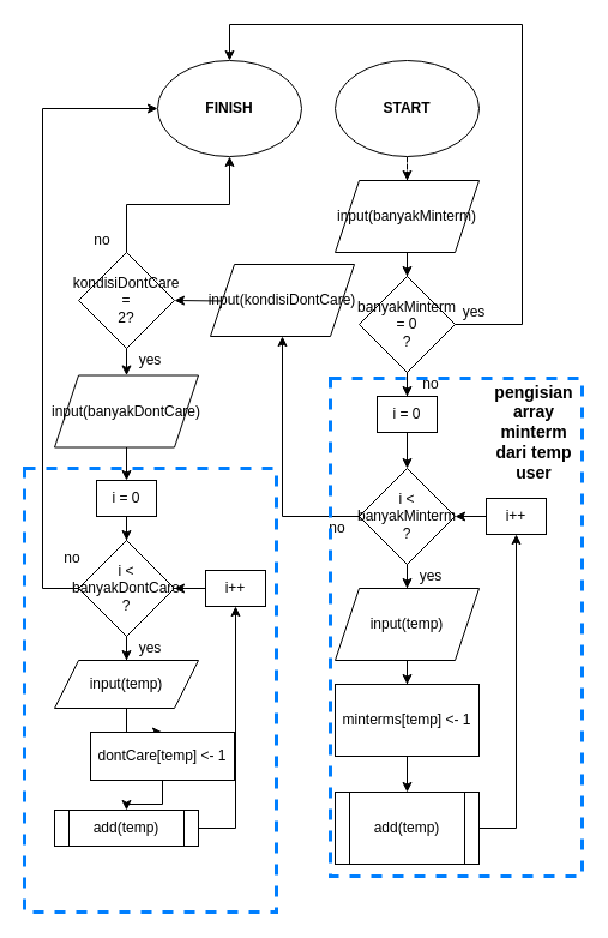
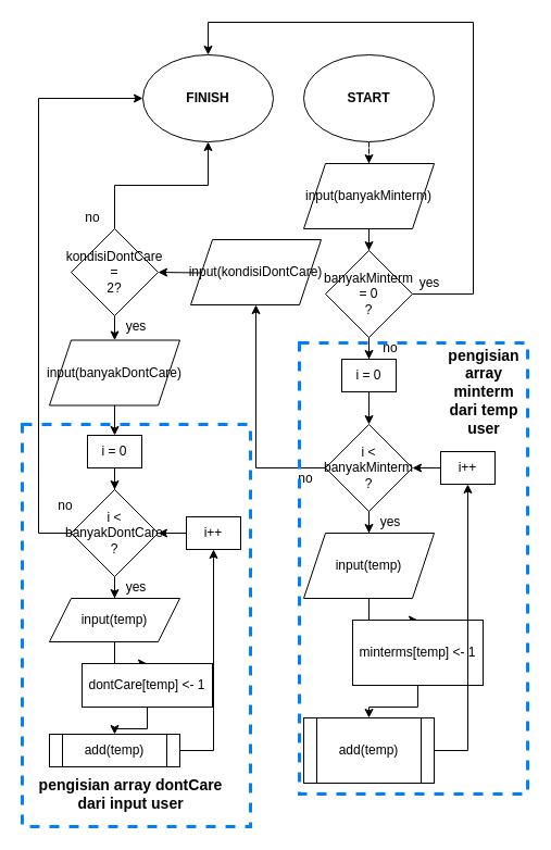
  <mxCell id="0" />
  <mxCell id="1" parent="0" />
  <mxCell id="2" value="" style="edgeStyle=orthogonalEdgeStyle;rounded=0;orthogonalLoop=1;jettySize=auto;html=1;dashed=1;" parent="1" source="3" target="6" edge="1"><mxGeometry relative="1" as="geometry" /></mxCell>
  <mxCell id="3" value="&lt;b&gt;START&lt;/b&gt;" style="ellipse;whiteSpace=wrap;html=1;" parent="1" vertex="1"><mxGeometry x="279" y="50" width="120" height="80" as="geometry" /></mxCell>
  <mxCell id="4" value="&lt;b&gt;FINISH&lt;/b&gt;" style="ellipse;whiteSpace=wrap;html=1;" parent="1" vertex="1"><mxGeometry x="131" y="50" width="120" height="80" as="geometry" /></mxCell>
  <mxCell id="5" value="" style="edgeStyle=orthogonalEdgeStyle;rounded=0;orthogonalLoop=1;jettySize=auto;html=1;" parent="1" source="6" target="9" edge="1"><mxGeometry relative="1" as="geometry" /></mxCell>
  <mxCell id="6" value="input(banyakMinterm)" style="shape=parallelogram;perimeter=parallelogramPerimeter;whiteSpace=wrap;html=1;fixedSize=1;" parent="1" vertex="1"><mxGeometry x="279" y="150" width="120" height="60" as="geometry" /></mxCell>
  <mxCell id="7" value="" style="edgeStyle=orthogonalEdgeStyle;rounded=0;orthogonalLoop=1;jettySize=auto;html=1;" parent="1" source="9" target="4" edge="1"><mxGeometry relative="1" as="geometry"><Array as="points"><mxPoint x="435" y="270" /><mxPoint x="435" y="20" /><mxPoint x="191" y="20" /></Array></mxGeometry></mxCell>
  <mxCell id="8" value="" style="edgeStyle=orthogonalEdgeStyle;rounded=0;orthogonalLoop=1;jettySize=auto;html=1;" parent="1" source="9" target="12" edge="1"><mxGeometry relative="1" as="geometry" /></mxCell>
  <mxCell id="9" value="banyakMinterm&lt;br&gt;= 0&lt;br&gt;?" style="rhombus;whiteSpace=wrap;html=1;" parent="1" vertex="1"><mxGeometry x="299" y="230" width="80" height="80" as="geometry" /></mxCell>
  <mxCell id="10" value="yes" style="text;html=1;strokeColor=none;fillColor=none;align=center;verticalAlign=middle;whiteSpace=wrap;rounded=0;" parent="1" vertex="1"><mxGeometry x="375" y="250" width="40" height="20" as="geometry" /></mxCell>
  <mxCell id="11" value="" style="edgeStyle=orthogonalEdgeStyle;rounded=0;orthogonalLoop=1;jettySize=auto;html=1;" parent="1" source="12" target="15" edge="1"><mxGeometry relative="1" as="geometry" /></mxCell>
  <mxCell id="12" value="i = 0" style="rounded=0;whiteSpace=wrap;html=1;" parent="1" vertex="1"><mxGeometry x="314" y="330" width="50" height="30" as="geometry" /></mxCell>
  <mxCell id="13" value="" style="edgeStyle=orthogonalEdgeStyle;rounded=0;orthogonalLoop=1;jettySize=auto;html=1;" parent="1" source="15" target="17" edge="1"><mxGeometry relative="1" as="geometry" /></mxCell>
  <mxCell id="14" value="" style="edgeStyle=orthogonalEdgeStyle;rounded=0;orthogonalLoop=1;jettySize=auto;html=1;" parent="1" source="15" target="25" edge="1"><mxGeometry relative="1" as="geometry" /></mxCell>
  <mxCell id="15" value="i &amp;lt; banyakMinterm&lt;br&gt;?" style="rhombus;whiteSpace=wrap;html=1;" parent="1" vertex="1"><mxGeometry x="299" y="390" width="80" height="80" as="geometry" /></mxCell>
  <mxCell id="16" value="" style="edgeStyle=orthogonalEdgeStyle;rounded=0;orthogonalLoop=1;jettySize=auto;html=1;" parent="1" source="17" target="19" edge="1"><mxGeometry relative="1" as="geometry" /></mxCell>
  <mxCell id="17" value="input(temp)" style="shape=parallelogram;perimeter=parallelogramPerimeter;whiteSpace=wrap;html=1;fixedSize=1;" parent="1" vertex="1"><mxGeometry x="279" y="490" width="120" height="60" as="geometry" /></mxCell>
  <mxCell id="18" value="" style="edgeStyle=orthogonalEdgeStyle;rounded=0;orthogonalLoop=1;jettySize=auto;html=1;" parent="1" source="19" target="21" edge="1"><mxGeometry relative="1" as="geometry" /></mxCell>
- <mxCell id="19" value="minterms[temp] &amp;lt;- 1" style="rounded=0;whiteSpace=wrap;html=1;" parent="1" vertex="1"><mxGeometry x="279" y="570" width="120" height="60" as="geometry" /></mxCell>
+ <mxCell id="19" value="minterms[temp] &amp;lt;- 1" style="rounded=0;whiteSpace=wrap;html=1;" parent="1" vertex="1"><mxGeometry x="324" y="570" width="120" height="60" as="geometry" /></mxCell>
  <mxCell id="20" style="edgeStyle=orthogonalEdgeStyle;rounded=0;orthogonalLoop=1;jettySize=auto;html=1;exitX=1;exitY=0.5;exitDx=0;exitDy=0;entryX=0.5;entryY=1;entryDx=0;entryDy=0;" parent="1" source="21" target="23" edge="1"><mxGeometry relative="1" as="geometry" /></mxCell>
  <mxCell id="21" value="add(temp)" style="shape=process;whiteSpace=wrap;html=1;backgroundOutline=1;" parent="1" vertex="1"><mxGeometry x="279" y="660" width="120" height="60" as="geometry" /></mxCell>
  <mxCell id="22" style="edgeStyle=orthogonalEdgeStyle;rounded=0;orthogonalLoop=1;jettySize=auto;html=1;exitX=0;exitY=0.5;exitDx=0;exitDy=0;entryX=1;entryY=0.5;entryDx=0;entryDy=0;" parent="1" source="23" target="15" edge="1"><mxGeometry relative="1" as="geometry" /></mxCell>
  <mxCell id="23" value="i++" style="rounded=0;whiteSpace=wrap;html=1;" parent="1" vertex="1"><mxGeometry x="405" y="415" width="50" height="30" as="geometry" /></mxCell>
  <mxCell id="24" value="" style="edgeStyle=orthogonalEdgeStyle;rounded=0;orthogonalLoop=1;jettySize=auto;html=1;" parent="1" target="28" edge="1"><mxGeometry relative="1" as="geometry"><mxPoint x="225" y="250" as="sourcePoint" /></mxGeometry></mxCell>
  <mxCell id="25" value="input(kondisiDontCare)" style="shape=parallelogram;perimeter=parallelogramPerimeter;whiteSpace=wrap;html=1;fixedSize=1;" parent="1" vertex="1"><mxGeometry x="175" y="220" width="120" height="60" as="geometry" /></mxCell>
  <mxCell id="26" value="" style="edgeStyle=orthogonalEdgeStyle;rounded=0;orthogonalLoop=1;jettySize=auto;html=1;" parent="1" source="28" target="30" edge="1"><mxGeometry relative="1" as="geometry" /></mxCell>
  <mxCell id="27" style="edgeStyle=orthogonalEdgeStyle;rounded=0;orthogonalLoop=1;jettySize=auto;html=1;exitX=0.5;exitY=0;exitDx=0;exitDy=0;entryX=0.5;entryY=1;entryDx=0;entryDy=0;" parent="1" source="28" target="4" edge="1"><mxGeometry relative="1" as="geometry" /></mxCell>
  <mxCell id="28" value="kondisiDontCare&lt;br&gt;=&lt;br&gt;2?" style="rhombus;whiteSpace=wrap;html=1;" parent="1" vertex="1"><mxGeometry x="65" y="210" width="80" height="80" as="geometry" /></mxCell>
  <mxCell id="29" value="" style="edgeStyle=orthogonalEdgeStyle;rounded=0;orthogonalLoop=1;jettySize=auto;html=1;" parent="1" source="30" target="32" edge="1"><mxGeometry relative="1" as="geometry" /></mxCell>
  <mxCell id="30" value="input(banyakDontCare)" style="shape=parallelogram;perimeter=parallelogramPerimeter;whiteSpace=wrap;html=1;fixedSize=1;" parent="1" vertex="1"><mxGeometry x="45" y="312.5" width="120" height="60" as="geometry" /></mxCell>
  <mxCell id="31" value="" style="edgeStyle=orthogonalEdgeStyle;rounded=0;orthogonalLoop=1;jettySize=auto;html=1;" parent="1" source="32" target="35" edge="1"><mxGeometry relative="1" as="geometry" /></mxCell>
  <mxCell id="32" value="i = 0" style="rounded=0;whiteSpace=wrap;html=1;" parent="1" vertex="1"><mxGeometry x="80" y="400" width="50" height="30" as="geometry" /></mxCell>
  <mxCell id="33" value="" style="edgeStyle=orthogonalEdgeStyle;rounded=0;orthogonalLoop=1;jettySize=auto;html=1;" parent="1" source="35" target="37" edge="1"><mxGeometry relative="1" as="geometry" /></mxCell>
  <mxCell id="34" style="edgeStyle=orthogonalEdgeStyle;rounded=0;orthogonalLoop=1;jettySize=auto;html=1;exitX=0;exitY=0.5;exitDx=0;exitDy=0;entryX=0;entryY=0.5;entryDx=0;entryDy=0;" edge="1" parent="1" source="35" target="4"><mxGeometry relative="1" as="geometry"><Array as="points"><mxPoint x="35" y="490" /><mxPoint x="35" y="90" /></Array></mxGeometry></mxCell>
  <mxCell id="35" value="i &amp;lt; banyakDontCare&lt;br&gt;?" style="rhombus;whiteSpace=wrap;html=1;" parent="1" vertex="1"><mxGeometry x="65" y="450" width="80" height="80" as="geometry" /></mxCell>
  <mxCell id="36" value="" style="edgeStyle=orthogonalEdgeStyle;rounded=0;orthogonalLoop=1;jettySize=auto;html=1;" parent="1" source="37" target="39" edge="1"><mxGeometry relative="1" as="geometry" /></mxCell>
  <mxCell id="37" value="input(temp)" style="shape=parallelogram;perimeter=parallelogramPerimeter;whiteSpace=wrap;html=1;fixedSize=1;" parent="1" vertex="1"><mxGeometry x="45" y="550" width="120" height="40" as="geometry" /></mxCell>
  <mxCell id="38" value="" style="edgeStyle=orthogonalEdgeStyle;rounded=0;orthogonalLoop=1;jettySize=auto;html=1;" parent="1" source="39" target="41" edge="1"><mxGeometry relative="1" as="geometry" /></mxCell>
  <mxCell id="39" value="dontCare[temp] &amp;lt;- 1" style="rounded=0;whiteSpace=wrap;html=1;" parent="1" vertex="1"><mxGeometry x="75" y="610" width="120" height="40" as="geometry" /></mxCell>
  <mxCell id="40" style="edgeStyle=orthogonalEdgeStyle;rounded=0;orthogonalLoop=1;jettySize=auto;html=1;exitX=1;exitY=0.5;exitDx=0;exitDy=0;entryX=0.5;entryY=1;entryDx=0;entryDy=0;" parent="1" source="41" target="43" edge="1"><mxGeometry relative="1" as="geometry" /></mxCell>
  <mxCell id="41" value="add(temp)" style="shape=process;whiteSpace=wrap;html=1;backgroundOutline=1;" parent="1" vertex="1"><mxGeometry x="45" y="675" width="120" height="30" as="geometry" /></mxCell>
  <mxCell id="42" style="edgeStyle=orthogonalEdgeStyle;rounded=0;orthogonalLoop=1;jettySize=auto;html=1;exitX=0;exitY=0.5;exitDx=0;exitDy=0;entryX=1;entryY=0.5;entryDx=0;entryDy=0;" parent="1" source="43" target="35" edge="1"><mxGeometry relative="1" as="geometry" /></mxCell>
  <mxCell id="43" value="i++" style="rounded=0;whiteSpace=wrap;html=1;" parent="1" vertex="1"><mxGeometry x="171" y="475" width="50" height="30" as="geometry" /></mxCell>
  <mxCell id="44" value="no" style="text;html=1;strokeColor=none;fillColor=none;align=center;verticalAlign=middle;whiteSpace=wrap;rounded=0;" parent="1" vertex="1"><mxGeometry x="339" y="310" width="40" height="20" as="geometry" /></mxCell>
  <mxCell id="45" value="yes" style="text;html=1;strokeColor=none;fillColor=none;align=center;verticalAlign=middle;whiteSpace=wrap;rounded=0;" parent="1" vertex="1"><mxGeometry x="105" y="290" width="40" height="20" as="geometry" /></mxCell>
  <mxCell id="46" value="no" style="text;html=1;strokeColor=none;fillColor=none;align=center;verticalAlign=middle;whiteSpace=wrap;rounded=0;" parent="1" vertex="1"><mxGeometry x="65" y="190" width="40" height="20" as="geometry" /></mxCell>
  <mxCell id="47" value="no" style="text;html=1;strokeColor=none;fillColor=none;align=center;verticalAlign=middle;whiteSpace=wrap;rounded=0;" parent="1" vertex="1"><mxGeometry x="40" y="455" width="40" height="20" as="geometry" /></mxCell>
  <mxCell id="48" value="yes" style="text;html=1;strokeColor=none;fillColor=none;align=center;verticalAlign=middle;whiteSpace=wrap;rounded=0;" parent="1" vertex="1"><mxGeometry x="105" y="530" width="40" height="20" as="geometry" /></mxCell>
  <mxCell id="49" value="yes" style="text;html=1;strokeColor=none;fillColor=none;align=center;verticalAlign=middle;whiteSpace=wrap;rounded=0;" parent="1" vertex="1"><mxGeometry x="339" y="470" width="40" height="20" as="geometry" /></mxCell>
  <mxCell id="50" value="no" style="text;html=1;strokeColor=none;fillColor=none;align=center;verticalAlign=middle;whiteSpace=wrap;rounded=0;" parent="1" vertex="1"><mxGeometry x="261" y="430" width="40" height="20" as="geometry" /></mxCell>
  <mxCell id="51" value="" style="rounded=0;whiteSpace=wrap;html=1;dashed=1;strokeWidth=3;strokeColor=#007FFF;fillColor=none;" vertex="1" parent="1"><mxGeometry x="275" y="315" width="210" height="415" as="geometry" /></mxCell>
  <mxCell id="52" value="&lt;b style=&quot;font-size: 14px&quot;&gt;pengisian array minterm&lt;br&gt;dari temp user&lt;br&gt;&lt;/b&gt;" style="text;html=1;strokeColor=none;fillColor=none;align=center;verticalAlign=middle;whiteSpace=wrap;rounded=0;dashed=1;" vertex="1" parent="1"><mxGeometry x="415" y="350" width="60" height="20" as="geometry" /></mxCell>
  <mxCell id="53" value="" style="rounded=0;whiteSpace=wrap;html=1;dashed=1;strokeWidth=3;strokeColor=#007FFF;fillColor=none;" vertex="1" parent="1"><mxGeometry x="20" y="390" width="210" height="370" as="geometry" /></mxCell>
+ <mxCell id="54" value="&lt;b style=&quot;font-size: 14px&quot;&gt;pengisian array dontCare&lt;br&gt;dari input user&lt;br&gt;&lt;/b&gt;" style="text;html=1;strokeColor=none;fillColor=none;align=center;verticalAlign=middle;whiteSpace=wrap;rounded=0;dashed=1;" vertex="1" parent="1"><mxGeometry x="20" y="720" width="200" height="20" as="geometry" /></mxCell>
